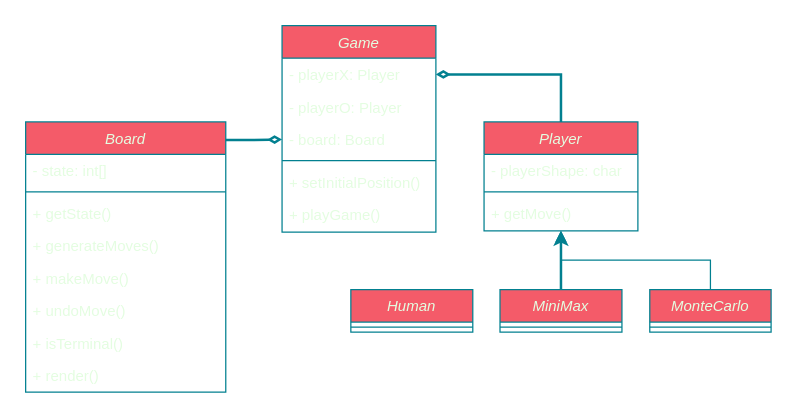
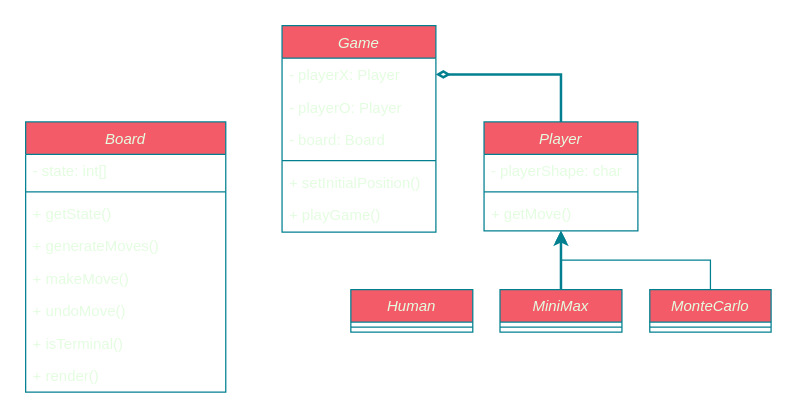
  <mxCell id="0" />
  <mxCell id="1" parent="0" />
- <mxCell id="2" style="edgeStyle=orthogonalEdgeStyle;rounded=0;orthogonalLoop=1;jettySize=auto;html=1;exitX=0.991;exitY=0.067;exitDx=0;exitDy=0;entryX=0;entryY=0.5;entryDx=0;entryDy=0;strokeColor=#028090;fontColor=#E4FDE1;fillColor=#F45B69;endArrow=diamondThin;endFill=0;strokeWidth=2;exitPerimeter=0;" edge="1" parent="1" source="3" target="28"><mxGeometry relative="1" as="geometry" /></mxCell>
  <mxCell id="3" value="Board" style="swimlane;fontStyle=2;align=center;verticalAlign=top;childLayout=stackLayout;horizontal=1;startSize=26;horizontalStack=0;resizeParent=1;resizeLast=0;collapsible=1;marginBottom=0;rounded=0;shadow=0;strokeWidth=1;labelBackgroundColor=none;fillColor=#F45B69;strokeColor=#028090;fontColor=#E4FDE1;" parent="1" vertex="1"><mxGeometry x="20" y="97" width="160" height="216" as="geometry"><mxRectangle x="110" y="57" width="160" height="26" as="alternateBounds" /></mxGeometry></mxCell>
  <mxCell id="4" value="- state: int[]" style="text;align=left;verticalAlign=top;spacingLeft=4;spacingRight=4;overflow=hidden;rotatable=0;points=[[0,0.5],[1,0.5]];portConstraint=eastwest;rounded=0;shadow=0;html=0;labelBackgroundColor=none;fontColor=#E4FDE1;" parent="3" vertex="1"><mxGeometry y="26" width="160" height="26" as="geometry" /></mxCell>
  <mxCell id="5" value="" style="line;html=1;strokeWidth=1;align=left;verticalAlign=middle;spacingTop=-1;spacingLeft=3;spacingRight=3;rotatable=0;labelPosition=right;points=[];portConstraint=eastwest;labelBackgroundColor=none;fillColor=#F45B69;strokeColor=#028090;fontColor=#E4FDE1;" parent="3" vertex="1"><mxGeometry y="52" width="160" height="8" as="geometry" /></mxCell>
  <mxCell id="6" value="+ getState()" style="text;align=left;verticalAlign=top;spacingLeft=4;spacingRight=4;overflow=hidden;rotatable=0;points=[[0,0.5],[1,0.5]];portConstraint=eastwest;rounded=0;shadow=0;html=0;labelBackgroundColor=none;fontColor=#E4FDE1;" vertex="1" parent="3"><mxGeometry y="60" width="160" height="26" as="geometry" /></mxCell>
  <mxCell id="7" value="+ generateMoves()" style="text;align=left;verticalAlign=top;spacingLeft=4;spacingRight=4;overflow=hidden;rotatable=0;points=[[0,0.5],[1,0.5]];portConstraint=eastwest;rounded=0;shadow=0;html=0;labelBackgroundColor=none;fontColor=#E4FDE1;" vertex="1" parent="3"><mxGeometry y="86" width="160" height="26" as="geometry" /></mxCell>
  <mxCell id="8" value="+ makeMove()" style="text;align=left;verticalAlign=top;spacingLeft=4;spacingRight=4;overflow=hidden;rotatable=0;points=[[0,0.5],[1,0.5]];portConstraint=eastwest;rounded=0;shadow=0;html=0;labelBackgroundColor=none;fontColor=#E4FDE1;" vertex="1" parent="3"><mxGeometry y="112" width="160" height="26" as="geometry" /></mxCell>
  <mxCell id="9" value="+ undoMove()" style="text;align=left;verticalAlign=top;spacingLeft=4;spacingRight=4;overflow=hidden;rotatable=0;points=[[0,0.5],[1,0.5]];portConstraint=eastwest;rounded=0;shadow=0;html=0;labelBackgroundColor=none;fontColor=#E4FDE1;" vertex="1" parent="3"><mxGeometry y="138" width="160" height="26" as="geometry" /></mxCell>
  <mxCell id="10" value="+ isTerminal()" style="text;align=left;verticalAlign=top;spacingLeft=4;spacingRight=4;overflow=hidden;rotatable=0;points=[[0,0.5],[1,0.5]];portConstraint=eastwest;rounded=0;shadow=0;html=0;labelBackgroundColor=none;fontColor=#E4FDE1;" vertex="1" parent="3"><mxGeometry y="164" width="160" height="26" as="geometry" /></mxCell>
  <mxCell id="11" value="+ render()" style="text;align=left;verticalAlign=top;spacingLeft=4;spacingRight=4;overflow=hidden;rotatable=0;points=[[0,0.5],[1,0.5]];portConstraint=eastwest;rounded=0;shadow=0;html=0;labelBackgroundColor=none;fontColor=#E4FDE1;" vertex="1" parent="3"><mxGeometry y="190" width="160" height="26" as="geometry" /></mxCell>
  <mxCell id="12" style="edgeStyle=orthogonalEdgeStyle;rounded=0;orthogonalLoop=1;jettySize=auto;html=1;exitX=0.5;exitY=0;exitDx=0;exitDy=0;entryX=1;entryY=0.5;entryDx=0;entryDy=0;strokeColor=#028090;fontColor=#E4FDE1;fillColor=#F45B69;endArrow=diamondThin;endFill=0;strokeWidth=2;" edge="1" parent="1" source="13" target="26"><mxGeometry relative="1" as="geometry" /></mxCell>
  <mxCell id="13" value="Player" style="swimlane;fontStyle=2;align=center;verticalAlign=top;childLayout=stackLayout;horizontal=1;startSize=26;horizontalStack=0;resizeParent=1;resizeLast=0;collapsible=1;marginBottom=0;rounded=0;shadow=0;strokeWidth=1;labelBackgroundColor=none;fillColor=#F45B69;strokeColor=#028090;fontColor=#E4FDE1;" vertex="1" parent="1"><mxGeometry x="386.5" y="97" width="123" height="87" as="geometry"><mxRectangle x="110" y="57" width="160" height="26" as="alternateBounds" /></mxGeometry></mxCell>
  <mxCell id="14" value="- playerShape: char" style="text;align=left;verticalAlign=top;spacingLeft=4;spacingRight=4;overflow=hidden;rotatable=0;points=[[0,0.5],[1,0.5]];portConstraint=eastwest;rounded=0;shadow=0;html=0;labelBackgroundColor=none;fontColor=#E4FDE1;" vertex="1" parent="13"><mxGeometry y="26" width="123" height="26" as="geometry" /></mxCell>
  <mxCell id="15" value="" style="line;html=1;strokeWidth=1;align=left;verticalAlign=middle;spacingTop=-1;spacingLeft=3;spacingRight=3;rotatable=0;labelPosition=right;points=[];portConstraint=eastwest;labelBackgroundColor=none;fillColor=#F45B69;strokeColor=#028090;fontColor=#E4FDE1;" vertex="1" parent="13"><mxGeometry y="52" width="123" height="8" as="geometry" /></mxCell>
  <mxCell id="16" value="+ getMove()" style="text;align=left;verticalAlign=top;spacingLeft=4;spacingRight=4;overflow=hidden;rotatable=0;points=[[0,0.5],[1,0.5]];portConstraint=eastwest;rounded=0;shadow=0;html=0;labelBackgroundColor=none;fontColor=#E4FDE1;" vertex="1" parent="13"><mxGeometry y="60" width="123" height="26" as="geometry" /></mxCell>
  <mxCell id="17" value="Human" style="swimlane;fontStyle=2;align=center;verticalAlign=top;childLayout=stackLayout;horizontal=1;startSize=26;horizontalStack=0;resizeParent=1;resizeLast=0;collapsible=1;marginBottom=0;rounded=0;shadow=0;strokeWidth=1;labelBackgroundColor=none;fillColor=#F45B69;strokeColor=#028090;fontColor=#E4FDE1;" vertex="1" parent="1"><mxGeometry x="280" y="231" width="97.5" height="34" as="geometry"><mxRectangle x="110" y="57" width="160" height="26" as="alternateBounds" /></mxGeometry></mxCell>
  <mxCell id="18" value="" style="line;html=1;strokeWidth=1;align=left;verticalAlign=middle;spacingTop=-1;spacingLeft=3;spacingRight=3;rotatable=0;labelPosition=right;points=[];portConstraint=eastwest;labelBackgroundColor=none;fillColor=#F45B69;strokeColor=#028090;fontColor=#E4FDE1;" vertex="1" parent="17"><mxGeometry y="26" width="97.5" height="8" as="geometry" /></mxCell>
  <mxCell id="19" style="edgeStyle=orthogonalEdgeStyle;rounded=0;orthogonalLoop=1;jettySize=auto;html=1;exitX=0.5;exitY=0;exitDx=0;exitDy=0;strokeColor=#028090;endArrow=classic;endFill=1;entryX=0.5;entryY=1;entryDx=0;entryDy=0;labelBackgroundColor=none;fontColor=default;strokeWidth=2;" edge="1" parent="1" source="20" target="13"><mxGeometry relative="1" as="geometry"><mxPoint x="469" y="214" as="targetPoint" /></mxGeometry></mxCell>
  <mxCell id="20" value="MiniMax" style="swimlane;fontStyle=2;align=center;verticalAlign=top;childLayout=stackLayout;horizontal=1;startSize=26;horizontalStack=0;resizeParent=1;resizeLast=0;collapsible=1;marginBottom=0;rounded=0;shadow=0;strokeWidth=1;labelBackgroundColor=none;fillColor=#F45B69;strokeColor=#028090;fontColor=#E4FDE1;" vertex="1" parent="1"><mxGeometry x="399.25" y="231" width="97.5" height="34" as="geometry"><mxRectangle x="110" y="57" width="160" height="26" as="alternateBounds" /></mxGeometry></mxCell>
  <mxCell id="21" value="" style="line;html=1;strokeWidth=1;align=left;verticalAlign=middle;spacingTop=-1;spacingLeft=3;spacingRight=3;rotatable=0;labelPosition=right;points=[];portConstraint=eastwest;labelBackgroundColor=none;fillColor=#F45B69;strokeColor=#028090;fontColor=#E4FDE1;" vertex="1" parent="20"><mxGeometry y="26" width="97.5" height="8" as="geometry" /></mxCell>
  <mxCell id="22" style="edgeStyle=orthogonalEdgeStyle;rounded=0;orthogonalLoop=1;jettySize=auto;html=1;exitX=0.5;exitY=0;exitDx=0;exitDy=0;strokeColor=#028090;endArrow=classic;endFill=0;entryX=0.5;entryY=1;entryDx=0;entryDy=0;labelBackgroundColor=none;fontColor=default;" edge="1" parent="1" source="23" target="13"><mxGeometry relative="1" as="geometry"><mxPoint x="609" y="156" as="targetPoint" /></mxGeometry></mxCell>
  <mxCell id="23" value="MonteCarlo" style="swimlane;fontStyle=2;align=center;verticalAlign=top;childLayout=stackLayout;horizontal=1;startSize=26;horizontalStack=0;resizeParent=1;resizeLast=0;collapsible=1;marginBottom=0;rounded=0;shadow=0;strokeWidth=1;labelBackgroundColor=none;fillColor=#F45B69;strokeColor=#028090;fontColor=#E4FDE1;" vertex="1" parent="1"><mxGeometry x="519" y="231" width="97" height="34" as="geometry"><mxRectangle x="110" y="57" width="160" height="26" as="alternateBounds" /></mxGeometry></mxCell>
  <mxCell id="24" value="" style="line;html=1;strokeWidth=1;align=left;verticalAlign=middle;spacingTop=-1;spacingLeft=3;spacingRight=3;rotatable=0;labelPosition=right;points=[];portConstraint=eastwest;labelBackgroundColor=none;fillColor=#F45B69;strokeColor=#028090;fontColor=#E4FDE1;" vertex="1" parent="23"><mxGeometry y="26" width="97" height="8" as="geometry" /></mxCell>
  <mxCell id="25" value="Game" style="swimlane;fontStyle=2;align=center;verticalAlign=top;childLayout=stackLayout;horizontal=1;startSize=26;horizontalStack=0;resizeParent=1;resizeLast=0;collapsible=1;marginBottom=0;rounded=0;shadow=0;strokeWidth=1;labelBackgroundColor=none;fillColor=#F45B69;strokeColor=#028090;fontColor=#E4FDE1;" vertex="1" parent="1"><mxGeometry x="225" y="20" width="123" height="165" as="geometry"><mxRectangle x="110" y="57" width="160" height="26" as="alternateBounds" /></mxGeometry></mxCell>
  <mxCell id="26" value="- playerX: Player" style="text;align=left;verticalAlign=top;spacingLeft=4;spacingRight=4;overflow=hidden;rotatable=0;points=[[0,0.5],[1,0.5]];portConstraint=eastwest;rounded=0;shadow=0;html=0;labelBackgroundColor=none;fontColor=#E4FDE1;" vertex="1" parent="25"><mxGeometry y="26" width="123" height="26" as="geometry" /></mxCell>
  <mxCell id="27" value="- playerO: Player" style="text;align=left;verticalAlign=top;spacingLeft=4;spacingRight=4;overflow=hidden;rotatable=0;points=[[0,0.5],[1,0.5]];portConstraint=eastwest;rounded=0;shadow=0;html=0;labelBackgroundColor=none;fontColor=#E4FDE1;" vertex="1" parent="25"><mxGeometry y="52" width="123" height="26" as="geometry" /></mxCell>
  <mxCell id="28" value="- board: Board" style="text;align=left;verticalAlign=top;spacingLeft=4;spacingRight=4;overflow=hidden;rotatable=0;points=[[0,0.5],[1,0.5]];portConstraint=eastwest;rounded=0;shadow=0;html=0;labelBackgroundColor=none;fontColor=#E4FDE1;" vertex="1" parent="25"><mxGeometry y="78" width="123" height="26" as="geometry" /></mxCell>
  <mxCell id="29" value="" style="line;html=1;strokeWidth=1;align=left;verticalAlign=middle;spacingTop=-1;spacingLeft=3;spacingRight=3;rotatable=0;labelPosition=right;points=[];portConstraint=eastwest;labelBackgroundColor=none;fillColor=#F45B69;strokeColor=#028090;fontColor=#E4FDE1;" vertex="1" parent="25"><mxGeometry y="104" width="123" height="8" as="geometry" /></mxCell>
  <mxCell id="30" value="+ setInitialPosition()" style="text;align=left;verticalAlign=top;spacingLeft=4;spacingRight=4;overflow=hidden;rotatable=0;points=[[0,0.5],[1,0.5]];portConstraint=eastwest;rounded=0;shadow=0;html=0;labelBackgroundColor=none;fontColor=#E4FDE1;" vertex="1" parent="25"><mxGeometry y="112" width="123" height="26" as="geometry" /></mxCell>
  <mxCell id="31" value="+ playGame()" style="text;align=left;verticalAlign=top;spacingLeft=4;spacingRight=4;overflow=hidden;rotatable=0;points=[[0,0.5],[1,0.5]];portConstraint=eastwest;rounded=0;shadow=0;html=0;labelBackgroundColor=none;fontColor=#E4FDE1;" vertex="1" parent="25"><mxGeometry y="138" width="123" height="26" as="geometry" /></mxCell>
